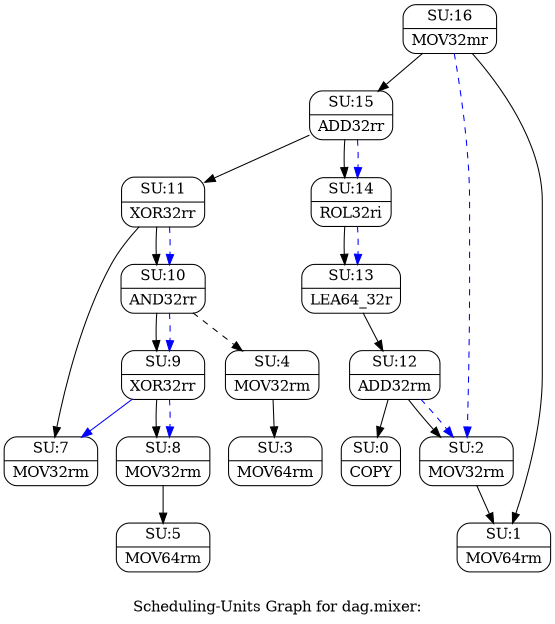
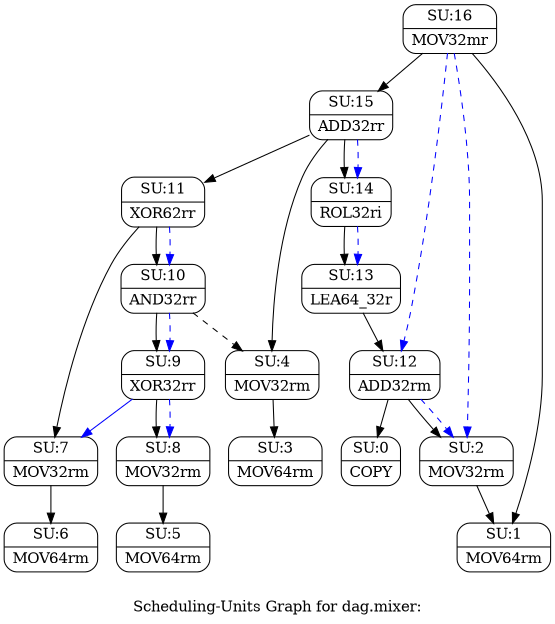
  digraph {
    label="Scheduling-Units Graph for dag.mixer:"
    rankdir=TB
    node [shape=Mrecord]
    n1 [label="{SU:0|COPY}"]
    n2 [label="{SU:1|MOV64rm}"]
    n3 [label="{SU:2|MOV32rm}"]
    n4 [label="{SU:3|MOV64rm}"]
    n5 [label="{SU:4|MOV32rm}"]
    n6 [label="{SU:5|MOV64rm}"]
+   n7 [label="{SU:6|MOV64rm}"]
    n8 [label="{SU:7|MOV32rm}"]
    n9 [label="{SU:8|MOV32rm}"]
    n10 [label="{SU:9|XOR32rr}"]
    n11 [label="{SU:10|AND32rr}"]
-   n12 [label="{SU:11|XOR32rr}"]
+   n12 [label="{SU:11|XOR62rr}"]
    n13 [label="{SU:12|ADD32rm}"]
    n14 [label="{SU:13|LEA64_32r}"]
    n15 [label="{SU:14|ROL32ri}"]
    n16 [label="{SU:15|ADD32rr}"]
    n17 [label="{SU:16|MOV32mr}"]
    n3 -> n2
    n5 -> n4
+   n8 -> n7
    n9 -> n6
    n10 -> n8 [color=blue]
    n10 -> n9
    n10 -> n9 [color=blue style=dashed]
    n11 -> n5 [style=dashed]
    n11 -> n10
    n11 -> n10 [color=blue style=dashed]
    n12 -> n8
    n12 -> n11
    n12 -> n11 [color=blue style=dashed]
    n13 -> n1
    n13 -> n3
    n13 -> n3 [color=blue style=dashed]
    n14 -> n13
    n15 -> n14
    n15 -> n14 [color=blue style=dashed]
+   n16 -> n5
    n16 -> n12
    n16 -> n15
    n16 -> n15 [color=blue style=dashed]
    n17 -> n2
    n17 -> n3 [color=blue style=dashed]
+   n17 -> n13 [color=blue style=dashed]
    n17 -> n16
  }
